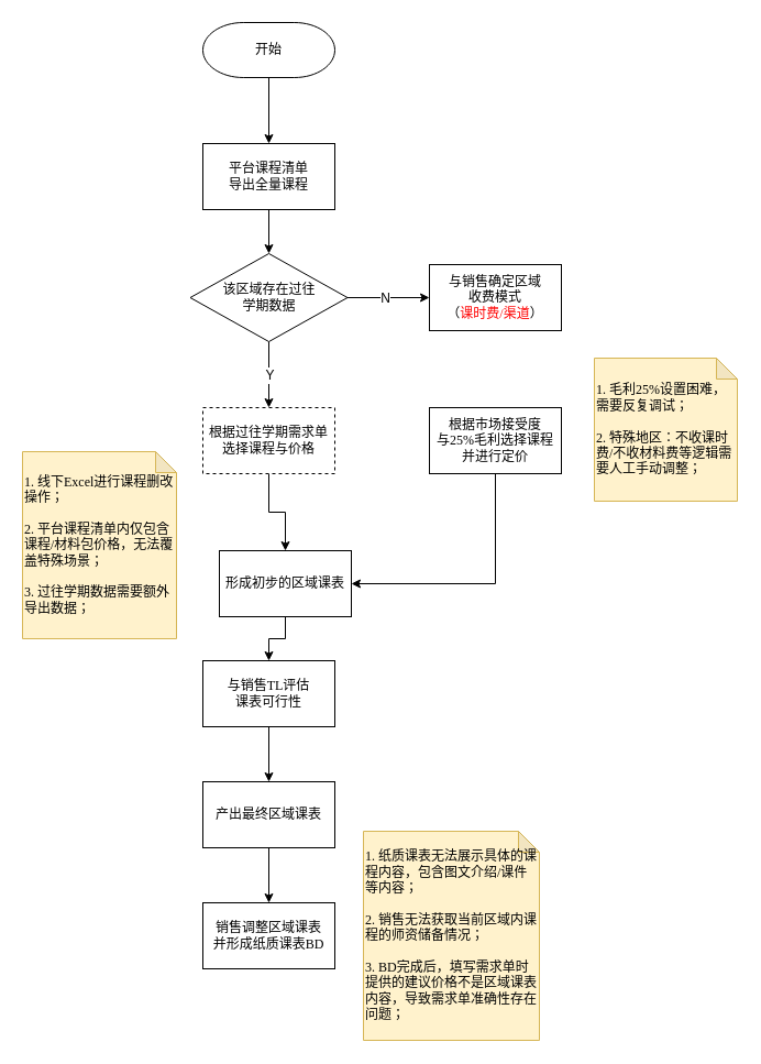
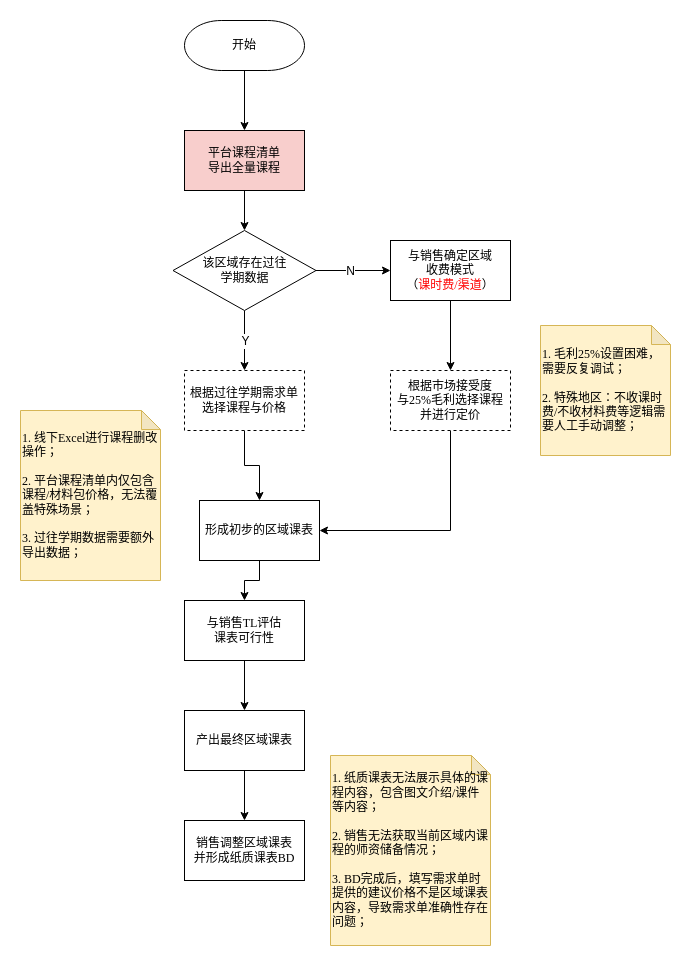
  <mxCell id="0" />
  <mxCell id="1" parent="0" />
  <mxCell id="2" value="" style="edgeStyle=orthogonalEdgeStyle;rounded=0;orthogonalLoop=1;jettySize=auto;html=1;" edge="1" parent="1" source="3" target="8"><mxGeometry relative="1" as="geometry" /></mxCell>
- <mxCell id="3" value="平台课程清单&lt;div&gt;导出全量课程&lt;/div&gt;" style="rounded=0;whiteSpace=wrap;html=1;fontFamily=MiSans;" vertex="1" parent="1"><mxGeometry x="184" y="130" width="120" height="60" as="geometry" /></mxCell>
+ <mxCell id="3" value="平台课程清单&lt;div&gt;导出全量课程&lt;/div&gt;" style="rounded=0;whiteSpace=wrap;html=1;fontFamily=MiSans;fillColor=#f8cecc;" vertex="1" parent="1"><mxGeometry x="184" y="130" width="120" height="60" as="geometry" /></mxCell>
  <mxCell id="4" style="edgeStyle=orthogonalEdgeStyle;rounded=0;orthogonalLoop=1;jettySize=auto;html=1;entryX=0.5;entryY=0;entryDx=0;entryDy=0;" edge="1" parent="1" source="8" target="10"><mxGeometry relative="1" as="geometry" /></mxCell>
  <mxCell id="5" value="Y" style="edgeLabel;html=1;align=center;verticalAlign=middle;resizable=0;points=[];fontSize=12;" vertex="1" connectable="0" parent="4"><mxGeometry x="-0.367" y="-1" relative="1" as="geometry"><mxPoint x="1" y="11" as="offset" /></mxGeometry></mxCell>
  <mxCell id="6" value="" style="edgeStyle=orthogonalEdgeStyle;rounded=0;orthogonalLoop=1;jettySize=auto;html=1;" edge="1" parent="1" source="8" target="14"><mxGeometry relative="1" as="geometry" /></mxCell>
  <mxCell id="7" value="N" style="edgeLabel;html=1;align=center;verticalAlign=middle;resizable=0;points=[];fontSize=12;" vertex="1" connectable="0" parent="6"><mxGeometry x="-0.235" y="-1" relative="1" as="geometry"><mxPoint x="6" y="-1" as="offset" /></mxGeometry></mxCell>
  <mxCell id="8" value="该区域存在过往&lt;div&gt;学期&lt;span style=&quot;background-color: initial;&quot;&gt;数据&lt;/span&gt;&lt;/div&gt;" style="rhombus;whiteSpace=wrap;html=1;fontFamily=MiSans;rounded=0;" vertex="1" parent="1"><mxGeometry x="172.5" y="230" width="143" height="80" as="geometry" /></mxCell>
  <mxCell id="9" value="" style="edgeStyle=orthogonalEdgeStyle;rounded=0;orthogonalLoop=1;jettySize=auto;html=1;" edge="1" parent="1" source="10" target="12"><mxGeometry relative="1" as="geometry" /></mxCell>
  <mxCell id="10" value="根据过往学期需求单&lt;div&gt;选择课程与价格&lt;/div&gt;" style="whiteSpace=wrap;html=1;fontFamily=MiSans;rounded=0;dashed=1;" vertex="1" parent="1"><mxGeometry x="184" y="370" width="120" height="60" as="geometry" /></mxCell>
  <mxCell id="11" value="" style="edgeStyle=orthogonalEdgeStyle;rounded=0;orthogonalLoop=1;jettySize=auto;html=1;" edge="1" parent="1" source="12" target="18"><mxGeometry relative="1" as="geometry" /></mxCell>
  <mxCell id="12" value="形成初步的区域课表" style="whiteSpace=wrap;html=1;fontFamily=MiSans;rounded=0;" vertex="1" parent="1"><mxGeometry x="199" y="500" width="120" height="60" as="geometry" /></mxCell>
+ <mxCell id="13" value="" style="edgeStyle=orthogonalEdgeStyle;rounded=0;orthogonalLoop=1;jettySize=auto;html=1;" edge="1" parent="1" source="14" target="16"><mxGeometry relative="1" as="geometry" /></mxCell>
  <mxCell id="14" value="与销售确定区域&lt;div&gt;收费模式&lt;/div&gt;&lt;div&gt;（&lt;font color=&quot;#ff0000&quot;&gt;课时费/渠道&lt;/font&gt;）&lt;/div&gt;" style="whiteSpace=wrap;html=1;fontFamily=MiSans;rounded=0;" vertex="1" parent="1"><mxGeometry x="390" y="240" width="120" height="60" as="geometry" /></mxCell>
  <mxCell id="15" style="edgeStyle=orthogonalEdgeStyle;rounded=0;orthogonalLoop=1;jettySize=auto;html=1;entryX=1;entryY=0.5;entryDx=0;entryDy=0;exitX=0.5;exitY=1;exitDx=0;exitDy=0;" edge="1" parent="1" source="16" target="12"><mxGeometry relative="1" as="geometry" /></mxCell>
- <mxCell id="16" value="根据市场接受度&lt;div&gt;与25%毛利选择课程&lt;/div&gt;&lt;div&gt;并进行定价&lt;/div&gt;" style="whiteSpace=wrap;html=1;fontFamily=MiSans;rounded=0;" vertex="1" parent="1"><mxGeometry x="390" y="370" width="120" height="60" as="geometry" /></mxCell>
+ <mxCell id="16" value="根据市场接受度&lt;div&gt;与25%毛利选择课程&lt;/div&gt;&lt;div&gt;并进行定价&lt;/div&gt;" style="whiteSpace=wrap;html=1;fontFamily=MiSans;rounded=0;dashed=1;" vertex="1" parent="1"><mxGeometry x="390" y="370" width="120" height="60" as="geometry" /></mxCell>
  <mxCell id="17" value="" style="edgeStyle=orthogonalEdgeStyle;rounded=0;orthogonalLoop=1;jettySize=auto;html=1;" edge="1" parent="1" source="18" target="20"><mxGeometry relative="1" as="geometry" /></mxCell>
  <mxCell id="18" value="与销售TL评估&lt;div&gt;课表可行性&lt;/div&gt;" style="whiteSpace=wrap;html=1;fontFamily=MiSans;rounded=0;" vertex="1" parent="1"><mxGeometry x="184" y="600" width="120" height="60" as="geometry" /></mxCell>
  <mxCell id="19" value="" style="edgeStyle=orthogonalEdgeStyle;rounded=0;orthogonalLoop=1;jettySize=auto;html=1;" edge="1" parent="1" source="20" target="21"><mxGeometry relative="1" as="geometry" /></mxCell>
  <mxCell id="20" value="产出最终区域课表" style="whiteSpace=wrap;html=1;fontFamily=MiSans;rounded=0;" vertex="1" parent="1"><mxGeometry x="184" y="710" width="120" height="60" as="geometry" /></mxCell>
  <mxCell id="21" value="销售调整区域课表&lt;div&gt;并形成纸质课表BD&lt;/div&gt;" style="whiteSpace=wrap;html=1;fontFamily=MiSans;rounded=0;" vertex="1" parent="1"><mxGeometry x="184" y="820" width="120" height="60" as="geometry" /></mxCell>
  <mxCell id="22" style="edgeStyle=orthogonalEdgeStyle;rounded=0;orthogonalLoop=1;jettySize=auto;html=1;entryX=0.5;entryY=0;entryDx=0;entryDy=0;" edge="1" parent="1" source="23" target="3"><mxGeometry relative="1" as="geometry" /></mxCell>
  <mxCell id="23" value="&lt;font face=&quot;MiSans&quot;&gt;开始&lt;/font&gt;" style="strokeWidth=1;html=1;shape=mxgraph.flowchart.terminator;whiteSpace=wrap;" vertex="1" parent="1"><mxGeometry x="184" y="20" width="120" height="50" as="geometry" /></mxCell>
  <mxCell id="24" value="1. 线下Excel进行课程删改操作；&lt;div&gt;&lt;br&gt;&lt;div&gt;2. 平台课程清单内仅包含课程/材料包价格，无法覆盖特殊场景；&lt;/div&gt;&lt;div&gt;&lt;br&gt;&lt;div&gt;3. 过往学期数据需要额外导出数据；&lt;/div&gt;&lt;/div&gt;&lt;/div&gt;" style="shape=note;whiteSpace=wrap;html=1;backgroundOutline=1;darkOpacity=0.05;fillColor=#fff2cc;strokeColor=#d6b656;size=19;align=left;fontFamily=MiSans;" vertex="1" parent="1"><mxGeometry x="20" y="410" width="140" height="170" as="geometry" /></mxCell>
  <mxCell id="25" value="1. 毛利25%设置困难，需要反复调试；&lt;div&gt;&lt;br&gt;&lt;/div&gt;&lt;div&gt;2. 特殊地区：不收课时费/不收材料费等逻辑需要人工手动调整；&lt;/div&gt;" style="shape=note;whiteSpace=wrap;html=1;backgroundOutline=1;darkOpacity=0.05;fillColor=#fff2cc;strokeColor=#d6b656;size=19;align=left;fontFamily=MiSans;" vertex="1" parent="1"><mxGeometry x="540" y="325" width="130" height="130" as="geometry" /></mxCell>
  <mxCell id="26" value="1. 纸质课表无法展示具体的课程内容，包含图文介绍/课件等内容；&lt;div&gt;&lt;br&gt;&lt;div&gt;&lt;div&gt;2. 销售无法获取当前区域内课程的师资储备情况；&lt;/div&gt;&lt;div&gt;&lt;br&gt;&lt;div&gt;3. BD完成后，填写需求单时提供的建议价格不是区域课表内容，导致需求单准确性存在问题；&lt;/div&gt;&lt;/div&gt;&lt;/div&gt;&lt;/div&gt;" style="shape=note;whiteSpace=wrap;html=1;backgroundOutline=1;darkOpacity=0.05;fillColor=#fff2cc;strokeColor=#d6b656;size=19;align=left;fontFamily=MiSans;" vertex="1" parent="1"><mxGeometry x="330" y="755" width="160" height="190" as="geometry" /></mxCell>
